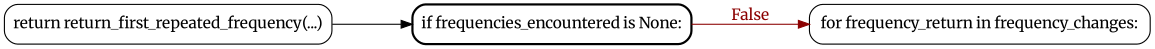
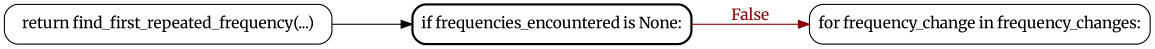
  strict digraph {
    fontname=Merriweather
    rankdir=LR
    ranksep=1.0
    node [fontname=Merriweather shape=box style=rounded]
    edge [fontname=Merriweather]
-   n1 [label="return return_first_repeated_frequency(...)"]
+   n1 [label="return find_first_repeated_frequency(...)"]
    n2 [label="if frequencies_encountered is None:" style="rounded, bold"]
-   n3 [label="for frequency_return in frequency_changes:"]
+   n3 [label="for frequency_change in frequency_changes:"]
    n1 -> n2
    n2 -> n3 [color=red4 fontcolor=red4 label=False]
  }
